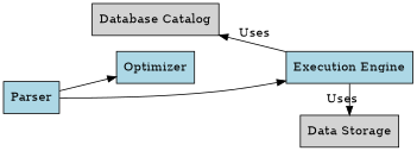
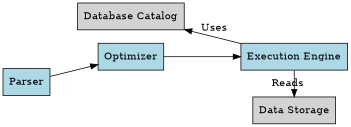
  digraph {
    rankdir=LR
    node [fillcolor=lightblue shape=box style=filled]
    n1 [label=Optimizer]
    n2 [label="Database Catalog" fillcolor=""]
    n3 [label="Execution Engine"]
    n4 [label="Data Storage" fillcolor=""]
    n5 [label=Parser]
    subgraph sub_1 {
      rank=same
      n1
      n2
    }
    subgraph sub_2 {
      rank=same
      n3
      n4
    }
-   n5 -> n3
+   n1 -> n3
    n3 -> n2 [label=" Uses"]
-   n3 -> n4 [label=" Uses"]
+   n3 -> n4 [label=" Reads"]
    n5 -> n1
  }
